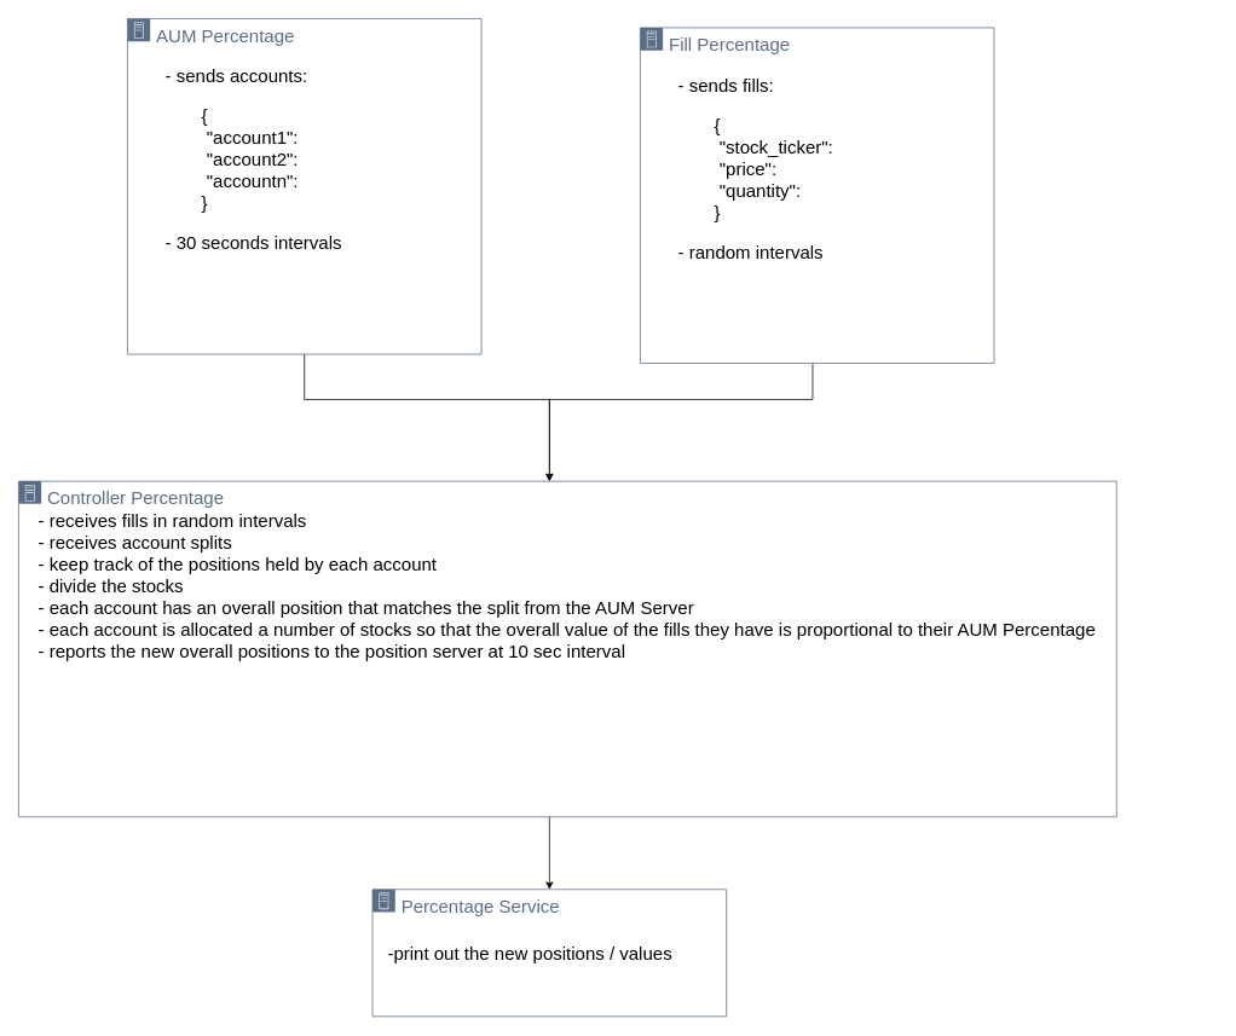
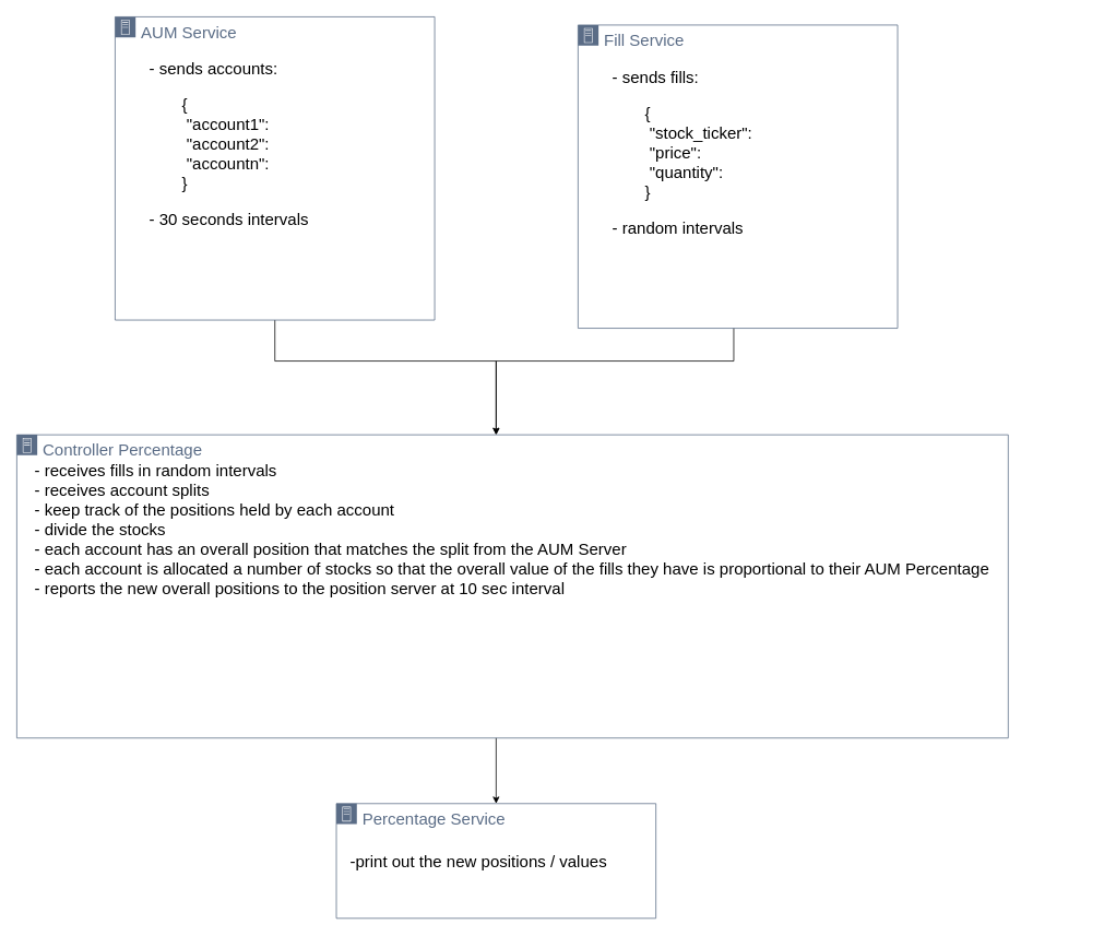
  <mxCell id="0" style=";html=1;" />
  <mxCell id="1" style=";html=1;" parent="0" />
  <mxCell id="2" value="" style="endArrow=none;startArrow=classic;html=1;rounded=0;fontSize=20;exitX=0.5;exitY=0;exitDx=0;exitDy=0;endFill=0;" edge="1" parent="1"><mxGeometry width="50" height="50" relative="1" as="geometry"><mxPoint x="605" y="530" as="sourcePoint" /><mxPoint x="895" y="400" as="targetPoint" /><Array as="points"><mxPoint x="605" y="440" /><mxPoint x="895" y="440" /></Array></mxGeometry></mxCell>
  <mxCell id="3" value="" style="endArrow=none;startArrow=classic;html=1;rounded=0;fontSize=20;exitX=0.5;exitY=0;exitDx=0;exitDy=0;endFill=0;entryX=0.5;entryY=1;entryDx=0;entryDy=0;" edge="1" parent="1" target="9"><mxGeometry width="50" height="50" relative="1" as="geometry"><mxPoint x="605" y="530" as="sourcePoint" /><mxPoint x="335" y="400" as="targetPoint" /><Array as="points"><mxPoint x="605" y="440" /><mxPoint x="335" y="440" /></Array></mxGeometry></mxCell>
  <mxCell id="4" value="" style="endArrow=classic;html=1;rounded=0;fontSize=20;entryX=0.5;entryY=0;entryDx=0;entryDy=0;exitX=0.5;exitY=1;exitDx=0;exitDy=0;" edge="1" parent="1"><mxGeometry width="50" height="50" relative="1" as="geometry"><mxPoint x="605" y="900" as="sourcePoint" /><mxPoint x="605" y="980" as="targetPoint" /></mxGeometry></mxCell>
  <mxCell id="5" value="" style="group" vertex="1" connectable="0" parent="1"><mxGeometry x="725" y="60" width="370" height="340" as="geometry" /></mxCell>
- <mxCell id="6" value="&lt;font style=&quot;font-size: 20px&quot;&gt;Fill Percentage&lt;/font&gt;" style="points=[[0,0],[0.25,0],[0.5,0],[0.75,0],[1,0],[1,0.25],[1,0.5],[1,0.75],[1,1],[0.75,1],[0.5,1],[0.25,1],[0,1],[0,0.75],[0,0.5],[0,0.25]];outlineConnect=0;gradientColor=none;html=1;whiteSpace=wrap;fontSize=12;fontStyle=0;shape=mxgraph.aws4.group;grIcon=mxgraph.aws4.group_on_premise;strokeColor=#5A6C86;fillColor=none;verticalAlign=top;align=left;spacingLeft=30;fontColor=#5A6C86;dashed=0;" vertex="1" parent="5"><mxGeometry x="-20" y="-30" width="390" height="370" as="geometry" /></mxCell>
+ <mxCell id="6" value="&lt;font style=&quot;font-size: 20px&quot;&gt;Fill Service&lt;/font&gt;" style="points=[[0,0],[0.25,0],[0.5,0],[0.75,0],[1,0],[1,0.25],[1,0.5],[1,0.75],[1,1],[0.75,1],[0.5,1],[0.25,1],[0,1],[0,0.75],[0,0.5],[0,0.25]];outlineConnect=0;gradientColor=none;html=1;whiteSpace=wrap;fontSize=12;fontStyle=0;shape=mxgraph.aws4.group;grIcon=mxgraph.aws4.group_on_premise;strokeColor=#5A6C86;fillColor=none;verticalAlign=top;align=left;spacingLeft=30;fontColor=#5A6C86;dashed=0;" vertex="1" parent="5"><mxGeometry x="-20" y="-30" width="390" height="370" as="geometry" /></mxCell>
  <mxCell id="7" value="&lt;div&gt;- sends fills:&lt;/div&gt;&lt;blockquote&gt;&lt;div&gt;&lt;span style=&quot;white-space: pre&quot;&gt;{&lt;/span&gt;&lt;/div&gt;&lt;div&gt;&lt;span style=&quot;white-space: pre&quot;&gt;&lt;span style=&quot;white-space: pre&quot;&gt; &lt;/span&gt;&quot;stock_ticker&quot;: &lt;/span&gt;&lt;/div&gt;&lt;div&gt;&lt;span style=&quot;white-space: pre&quot;&gt;&lt;span style=&quot;white-space: pre&quot;&gt; &lt;/span&gt;&quot;price&quot;:&lt;/span&gt;&lt;/div&gt;&lt;div&gt;&lt;span style=&quot;white-space: pre&quot;&gt;&lt;span style=&quot;white-space: pre&quot;&gt; &lt;/span&gt;&quot;quantity&quot;:&lt;/span&gt;&lt;/div&gt;&lt;div&gt;&lt;span style=&quot;white-space: pre&quot;&gt;}&lt;br&gt;&lt;/span&gt;&lt;/div&gt;&lt;/blockquote&gt;&lt;div&gt;- random intervals&lt;br&gt;&lt;/div&gt;" style="text;html=1;strokeColor=none;fillColor=none;align=left;verticalAlign=middle;whiteSpace=wrap;rounded=0;fontSize=20;" vertex="1" parent="5"><mxGeometry x="20" y="80" width="310" height="90" as="geometry" /></mxCell>
  <mxCell id="8" value="" style="group" vertex="1" connectable="0" parent="1"><mxGeometry x="160" y="50" width="370" height="340" as="geometry" /></mxCell>
- <mxCell id="9" value="&lt;font style=&quot;font-size: 20px&quot;&gt;AUM Percentage&lt;/font&gt;" style="points=[[0,0],[0.25,0],[0.5,0],[0.75,0],[1,0],[1,0.25],[1,0.5],[1,0.75],[1,1],[0.75,1],[0.5,1],[0.25,1],[0,1],[0,0.75],[0,0.5],[0,0.25]];outlineConnect=0;gradientColor=none;html=1;whiteSpace=wrap;fontSize=12;fontStyle=0;shape=mxgraph.aws4.group;grIcon=mxgraph.aws4.group_on_premise;strokeColor=#5A6C86;fillColor=none;verticalAlign=top;align=left;spacingLeft=30;fontColor=#5A6C86;dashed=0;" vertex="1" parent="8"><mxGeometry x="-20" y="-30" width="390" height="370" as="geometry" /></mxCell>
+ <mxCell id="9" value="&lt;font style=&quot;font-size: 20px&quot;&gt;AUM Service&lt;/font&gt;" style="points=[[0,0],[0.25,0],[0.5,0],[0.75,0],[1,0],[1,0.25],[1,0.5],[1,0.75],[1,1],[0.75,1],[0.5,1],[0.25,1],[0,1],[0,0.75],[0,0.5],[0,0.25]];outlineConnect=0;gradientColor=none;html=1;whiteSpace=wrap;fontSize=12;fontStyle=0;shape=mxgraph.aws4.group;grIcon=mxgraph.aws4.group_on_premise;strokeColor=#5A6C86;fillColor=none;verticalAlign=top;align=left;spacingLeft=30;fontColor=#5A6C86;dashed=0;" vertex="1" parent="8"><mxGeometry x="-20" y="-30" width="390" height="370" as="geometry" /></mxCell>
  <mxCell id="10" value="&lt;div&gt;- sends accounts:&lt;/div&gt;&lt;blockquote&gt;&lt;div&gt;&lt;span style=&quot;white-space: pre&quot;&gt;{&lt;/span&gt;&lt;/div&gt;&lt;div&gt;&lt;span style=&quot;white-space: pre&quot;&gt;&lt;span style=&quot;white-space: pre&quot;&gt; &lt;/span&gt;&quot;account1&quot;: &lt;/span&gt;&lt;/div&gt;&lt;div&gt;&lt;span style=&quot;white-space: pre&quot;&gt;&lt;span style=&quot;white-space: pre&quot;&gt; &lt;/span&gt;&quot;account2&quot;:&lt;/span&gt;&lt;/div&gt;&lt;div&gt;&lt;span style=&quot;white-space: pre&quot;&gt;&lt;span style=&quot;white-space: pre&quot;&gt; &lt;/span&gt;&quot;accountn&quot;:&lt;/span&gt;&lt;/div&gt;&lt;div&gt;&lt;span style=&quot;white-space: pre&quot;&gt;}&lt;br&gt;&lt;/span&gt;&lt;/div&gt;&lt;/blockquote&gt;&lt;div&gt;- 30 seconds intervals&lt;br&gt;&lt;/div&gt;" style="text;html=1;strokeColor=none;fillColor=none;align=left;verticalAlign=middle;whiteSpace=wrap;rounded=0;fontSize=20;" vertex="1" parent="8"><mxGeometry x="20" y="80" width="310" height="90" as="geometry" /></mxCell>
  <mxCell id="11" value="" style="group" vertex="1" connectable="0" parent="1"><mxGeometry x="40" y="560" width="1300" height="340" as="geometry" /></mxCell>
  <mxCell id="12" value="&lt;font style=&quot;font-size: 20px&quot;&gt;Controller Percentage&lt;/font&gt;" style="points=[[0,0],[0.25,0],[0.5,0],[0.75,0],[1,0],[1,0.25],[1,0.5],[1,0.75],[1,1],[0.75,1],[0.5,1],[0.25,1],[0,1],[0,0.75],[0,0.5],[0,0.25]];outlineConnect=0;gradientColor=none;html=1;whiteSpace=wrap;fontSize=12;fontStyle=0;shape=mxgraph.aws4.group;grIcon=mxgraph.aws4.group_on_premise;strokeColor=#5A6C86;fillColor=none;verticalAlign=top;align=left;spacingLeft=30;fontColor=#5A6C86;dashed=0;" vertex="1" parent="11"><mxGeometry x="-20" y="-30" width="1210" height="370" as="geometry" /></mxCell>
  <mxCell id="13" value="&lt;div&gt;- receives fills in random intervals&lt;/div&gt;&lt;div&gt;- receives account splits&lt;/div&gt;&lt;div&gt;- keep track of the positions held by each account&lt;br&gt;&lt;/div&gt;&lt;div&gt;- divide the stocks&lt;/div&gt;&lt;div&gt;- each account has an overall position that matches the split from the AUM Server&lt;/div&gt;&lt;div&gt;- each account is allocated a number of stocks so that the overall value of the fills they have is proportional to their AUM Percentage&lt;br&gt;&lt;/div&gt;&lt;div&gt;- reports the new overall positions to the position server at 10 sec interval&lt;br&gt;&lt;/div&gt;" style="text;html=1;strokeColor=none;fillColor=none;align=left;verticalAlign=middle;whiteSpace=wrap;rounded=0;fontSize=20;" vertex="1" parent="11"><mxGeometry y="40" width="1300" height="90" as="geometry" /></mxCell>
  <mxCell id="14" value="&lt;font style=&quot;font-size: 20px&quot;&gt;Percentage Service&lt;/font&gt;" style="points=[[0,0],[0.25,0],[0.5,0],[0.75,0],[1,0],[1,0.25],[1,0.5],[1,0.75],[1,1],[0.75,1],[0.5,1],[0.25,1],[0,1],[0,0.75],[0,0.5],[0,0.25]];outlineConnect=0;gradientColor=none;html=1;whiteSpace=wrap;fontSize=12;fontStyle=0;shape=mxgraph.aws4.group;grIcon=mxgraph.aws4.group_on_premise;strokeColor=#5A6C86;fillColor=none;verticalAlign=top;align=left;spacingLeft=30;fontColor=#5A6C86;dashed=0;" vertex="1" parent="1"><mxGeometry x="410" y="980" width="390" height="140" as="geometry" /></mxCell>
  <mxCell id="15" value="-print out the new positions / values" style="text;html=1;strokeColor=none;fillColor=none;align=left;verticalAlign=middle;whiteSpace=wrap;rounded=0;fontSize=20;" vertex="1" parent="1"><mxGeometry x="425" y="1005" width="340" height="90" as="geometry" /></mxCell>
